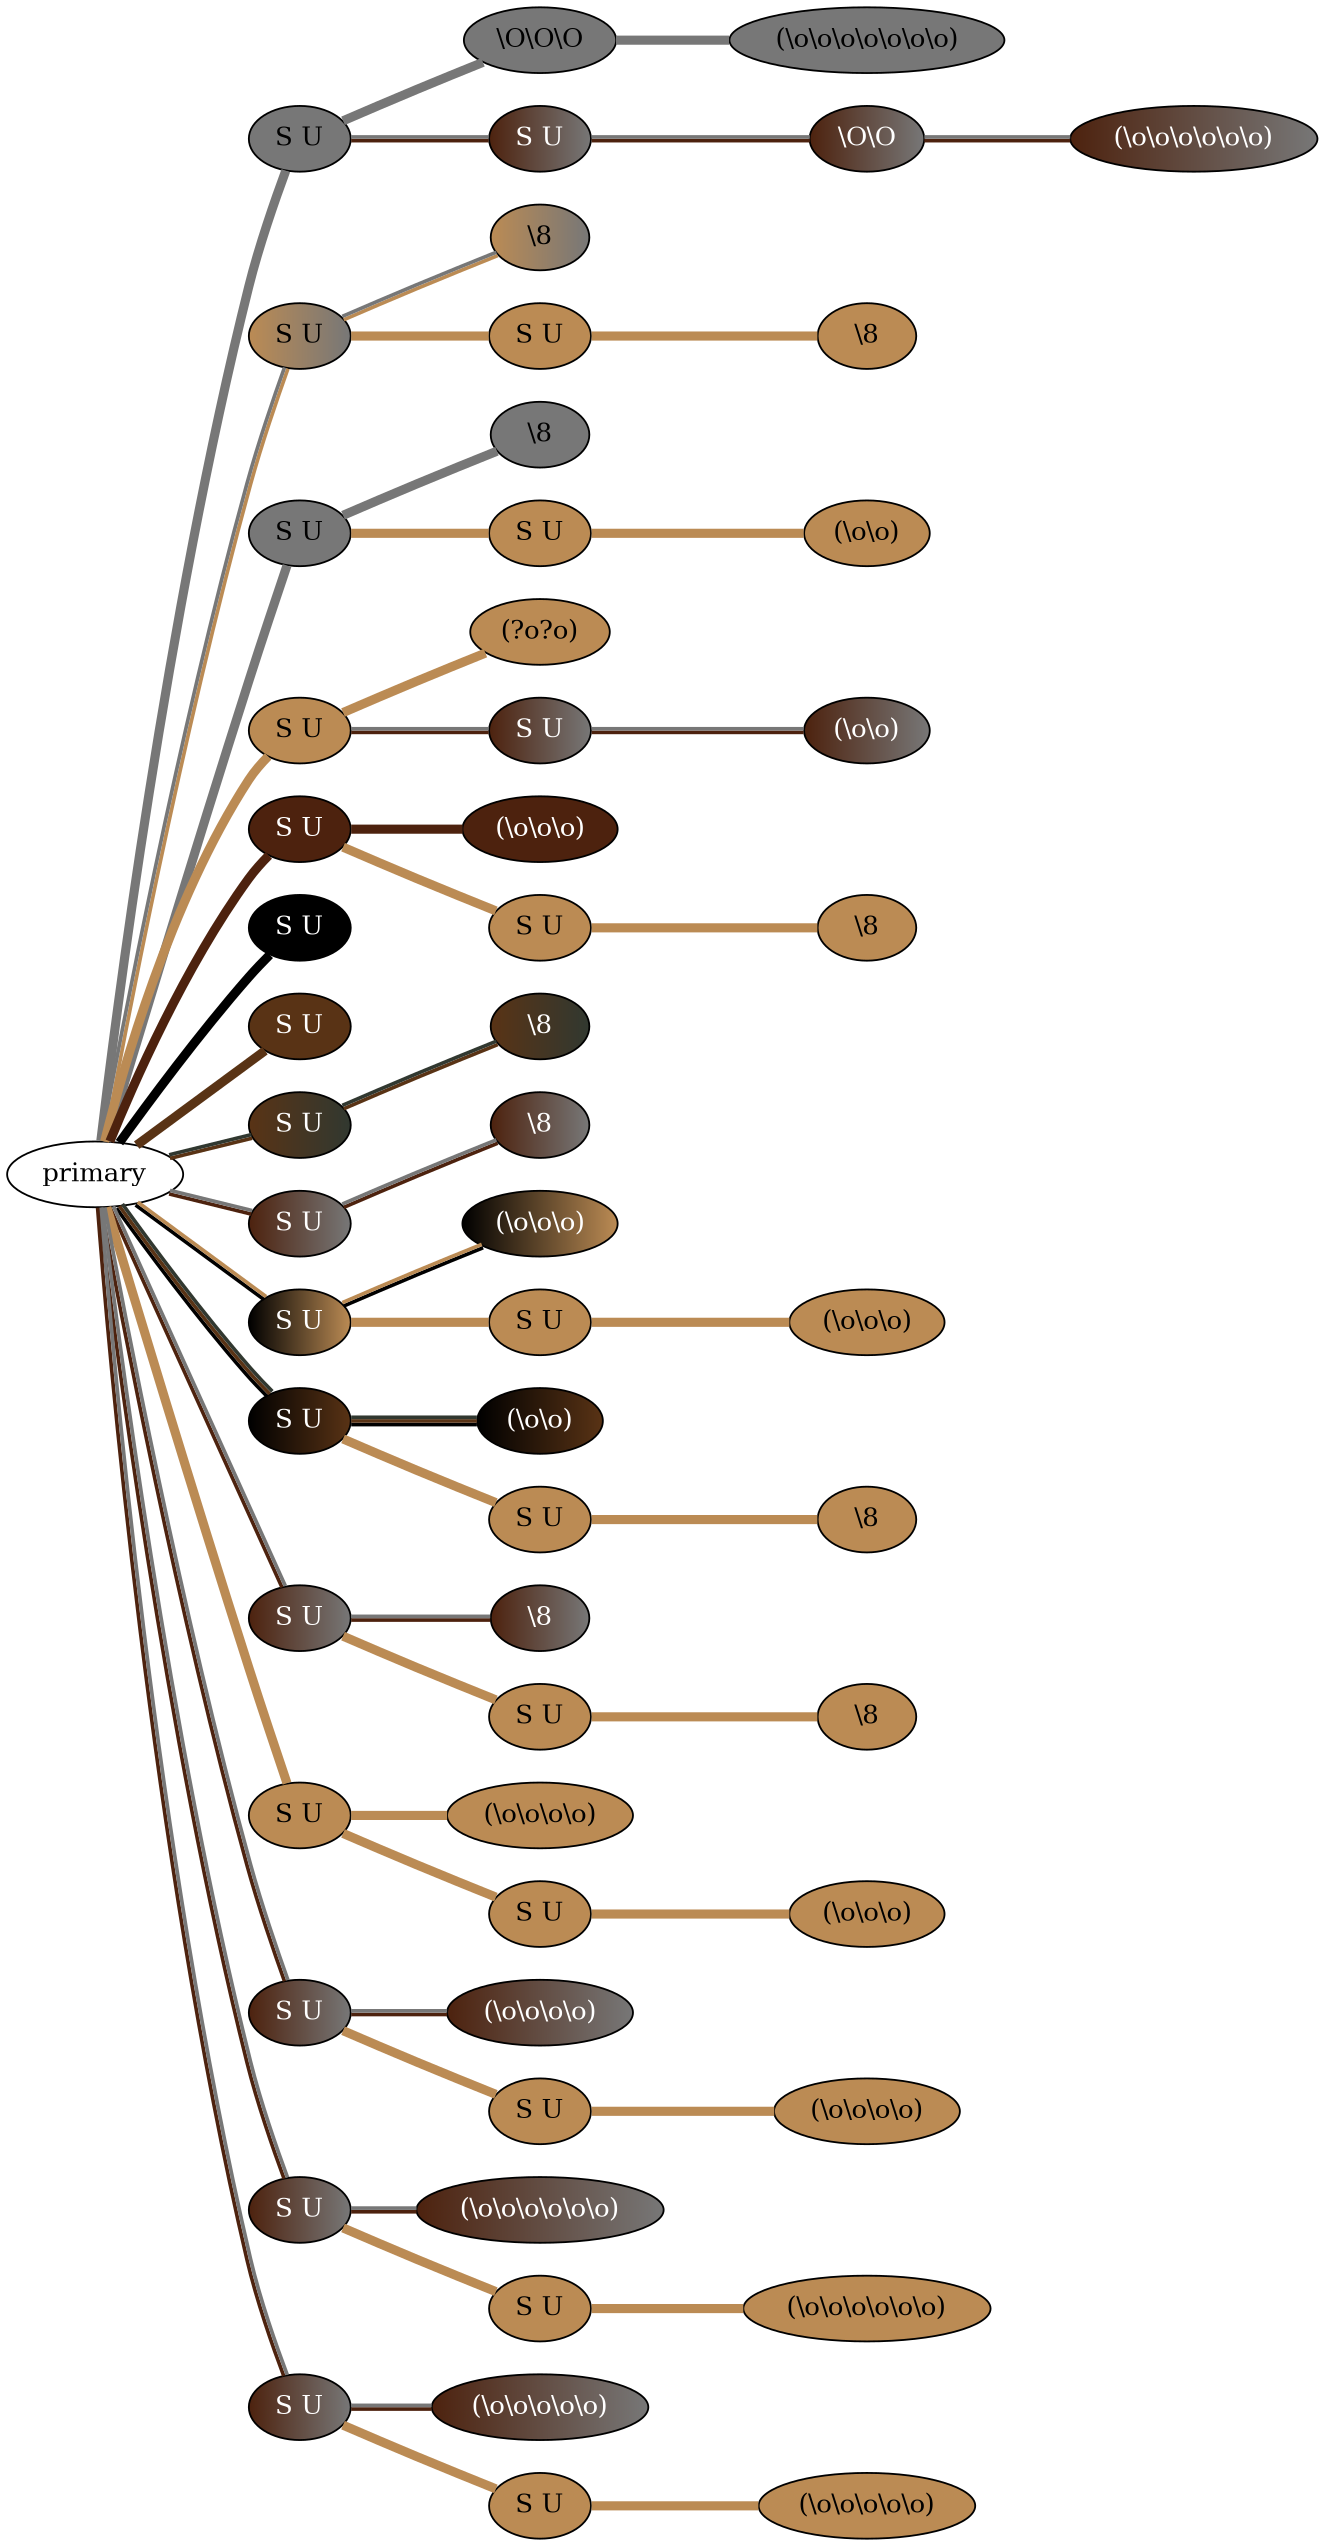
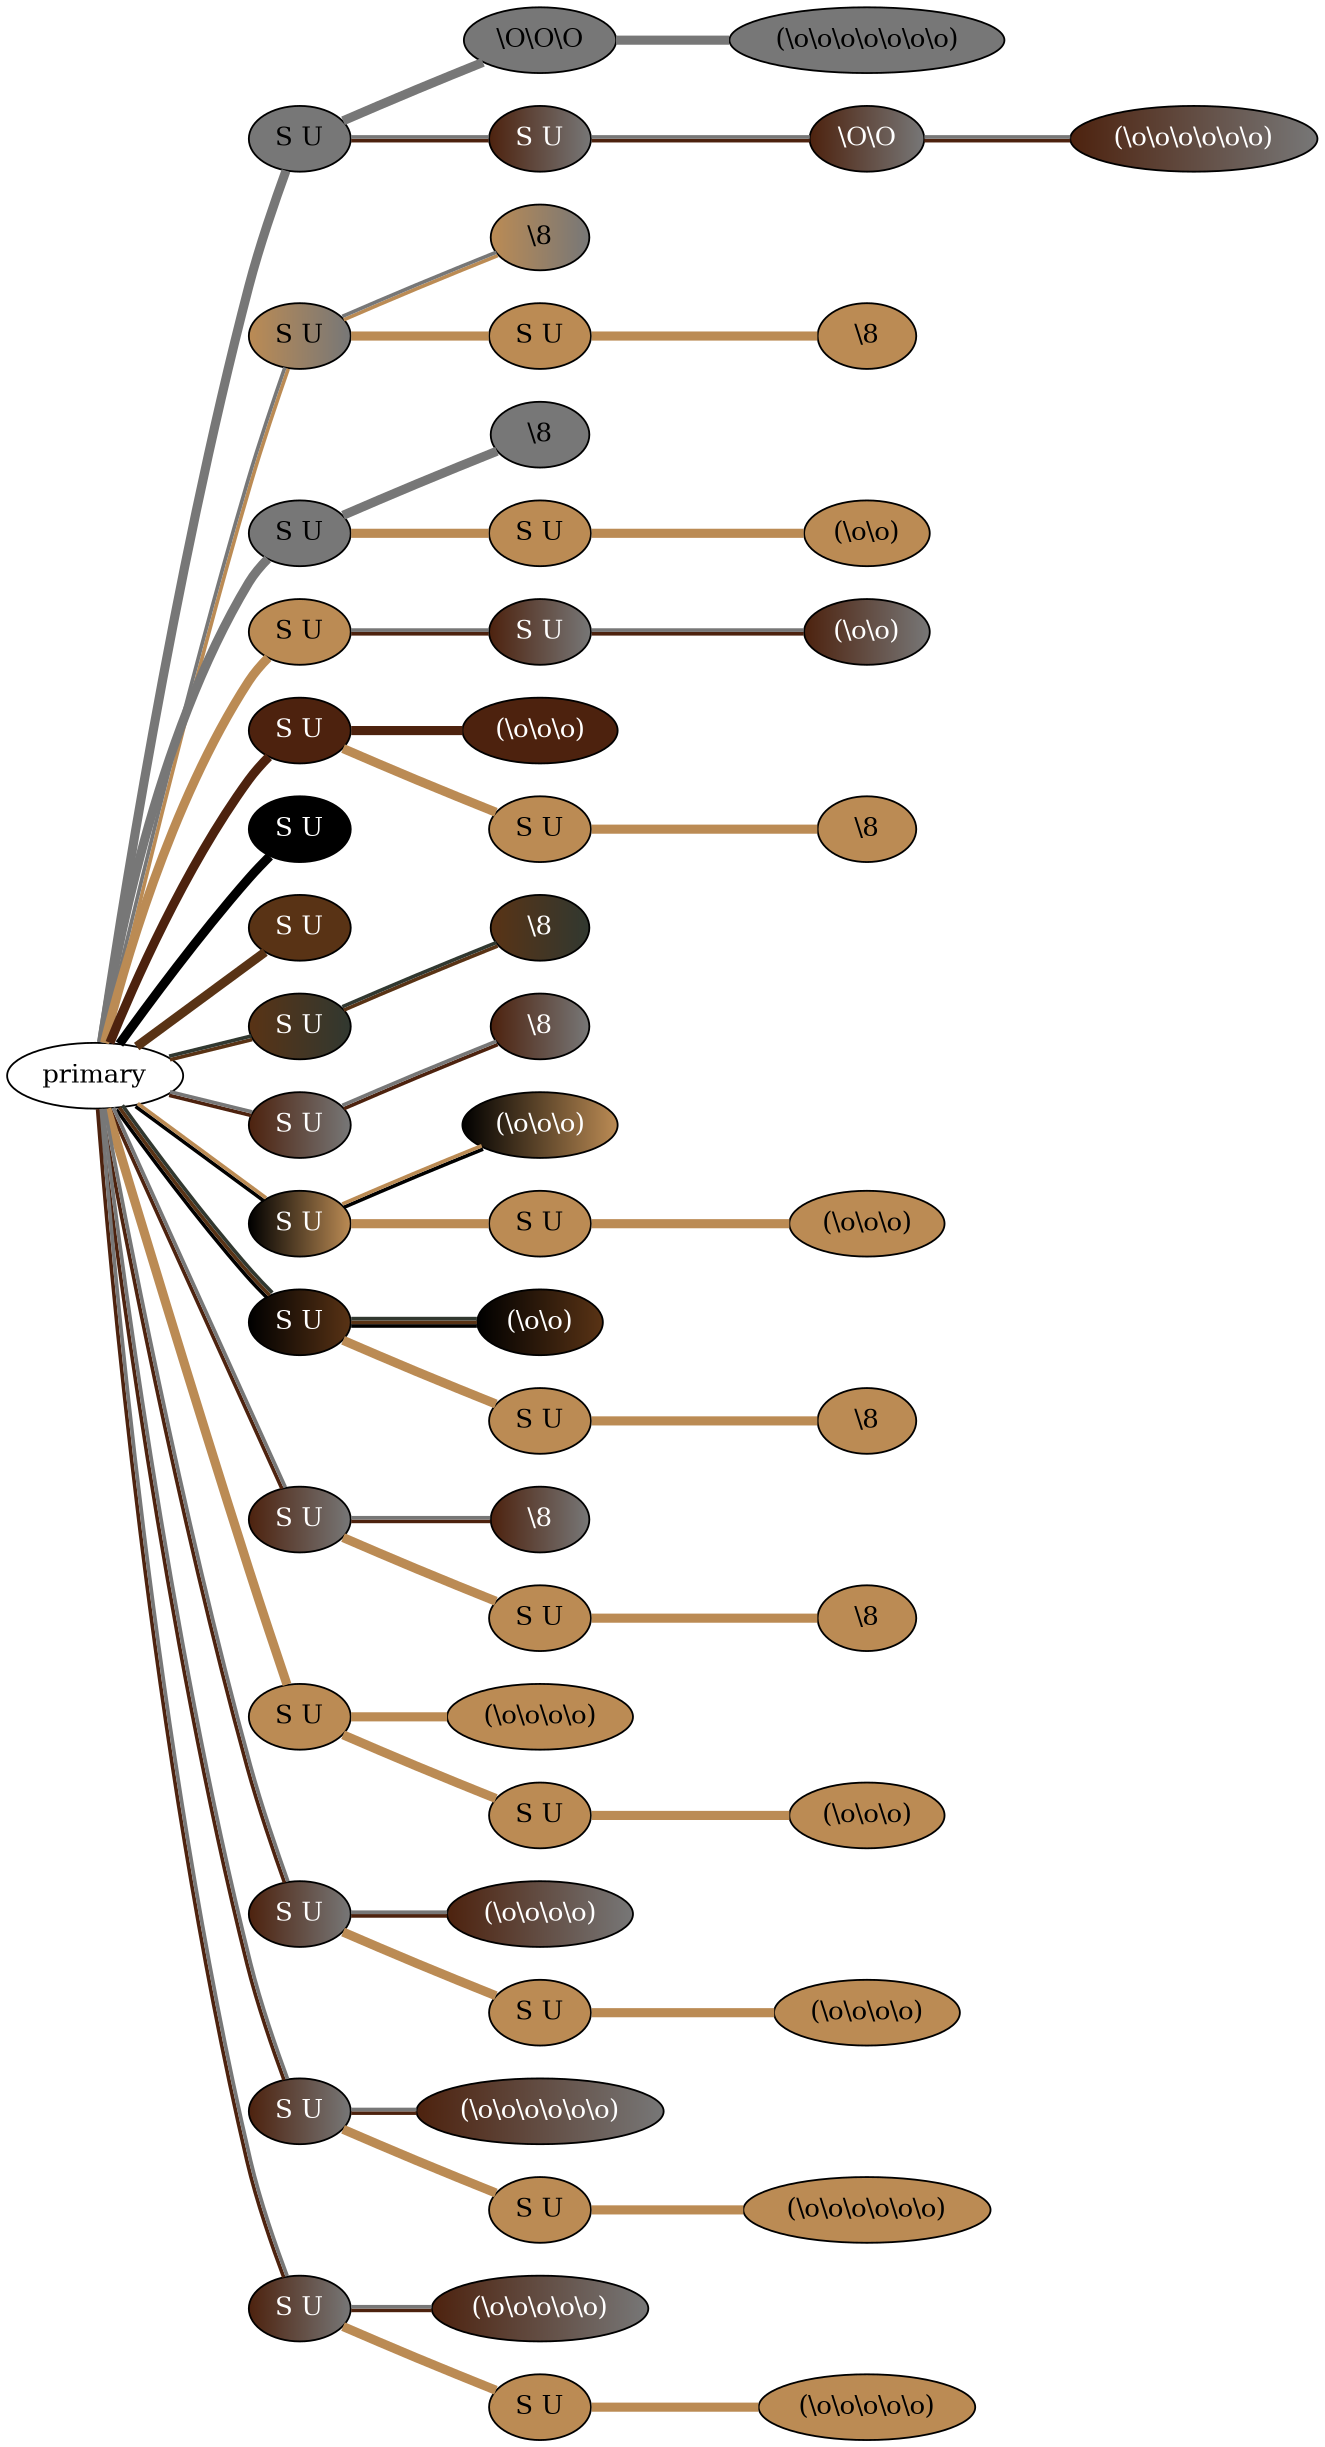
  graph {
    rankdir=LR
    node [fillcolor="#BB8B54" fontcolor="#000000" qtype=pendant_node style=filled]
    edge [color="#BB8B54" penwidth=5 qtype=knot_link]
    n1 [fillcolor="#777777" label="S U" pendant_attach=U pendant_colors="#777777" pendant_length=36.0 pendant_ply=S]
    n2 [fillcolor="#777777" knot_position=4.5 knot_spin=Z knot_type=S knot_value=3 label="\\O\\O\\O" qtype=knot_node]
    n3 [fillcolor="#4D220E:#777777" fontcolor="#ffffff" label="S U" pendant_attach=U pendant_colors="#4D220E:#777777" pendant_length=30.0 pendant_ply=S]
    primary [fillcolor="" fontcolor="" qtype="" style=""]
    n5 [fillcolor="#BB8B54:#777777" label="S U" pendant_attach=U pendant_colors="#BB8B54:#777777" pendant_length=42.0 pendant_ply=S]
    n6 [fillcolor="#777777" label="S U" pendant_attach=U pendant_colors="#777777" pendant_length=42.5 pendant_ply=S]
    n7 [label="S U" pendant_attach=U pendant_colors="#BB8B54" pendant_length=46.5 pendant_ply=S]
    n8 [fillcolor="#4D220E" fontcolor="#ffffff" label="S U" pendant_attach=U pendant_colors="#4D220E" pendant_length=39.0 pendant_ply=S]
    n9 [fillcolor="#000000" fontcolor="#ffffff" label="S U" pendant_attach=U pendant_colors="#000000" pendant_length=37.5 pendant_ply=S]
    n10 [fillcolor="#593315" fontcolor="#ffffff" label="S U" pendant_attach=U pendant_colors="#593315" pendant_length=50.5 pendant_ply=S]
    n11 [fillcolor="#593315:#313830" fontcolor="#ffffff" label="S U" pendant_attach=U pendant_colors="#593315:#313830" pendant_length=32.5 pendant_ply=S]
    n12 [fillcolor="#4D220E:#777777" fontcolor="#ffffff" label="S U" pendant_attach=U pendant_colors="#4D220E:#777777" pendant_length=45.5 pendant_ply=S]
    n13 [fillcolor="#000000:#BB8B54" fontcolor="#ffffff" label="S U" pendant_attach=U pendant_colors="#000000:#BB8B54" pendant_length=52.0 pendant_ply=S]
    n14 [fillcolor="#000000:#593315:#313830" fontcolor="#ffffff" label="S U" pendant_attach=U pendant_colors="#000000:#593315:#313830" pendant_length=42.5 pendant_ply=S]
    n15 [fillcolor="#4D220E:#777777" fontcolor="#ffffff" label="S U" pendant_attach=U pendant_colors="#4D220E:#777777" pendant_length=31.5 pendant_ply=S]
    n16 [label="S U" pendant_attach=U pendant_colors="#BB8B54" pendant_length=36.5 pendant_ply=S]
    n17 [fillcolor="#4D220E:#777777" fontcolor="#ffffff" label="S U" pendant_attach=U pendant_colors="#4D220E:#777777" pendant_length=32.5 pendant_ply=S]
    n18 [fillcolor="#4D220E:#777777" fontcolor="#ffffff" label="S U" pendant_attach=U pendant_colors="#4D220E:#777777" pendant_length=27.5 pendant_ply=S]
    n19 [fillcolor="#4D220E:#777777" fontcolor="#ffffff" label="S U" pendant_attach=U pendant_colors="#4D220E:#777777" pendant_length=27.5 pendant_ply=S]
    n20 [fillcolor="#777777" knot_position=16.5 knot_spin=Z knot_type=L knot_value=7 label="(\\o\\o\\o\\o\\o\\o\\o)" qtype=knot_node]
    n21 [fillcolor="#4D220E:#777777" fontcolor="#ffffff" knot_position=4.5 knot_spin=Z knot_type=S knot_value=2 label="\\O\\O" qtype=knot_node]
    n22 [fillcolor="#4D220E:#777777" fontcolor="#ffffff" knot_position=16.0 knot_spin=Z knot_type=L knot_value=6 label="(\\o\\o\\o\\o\\o\\o)" qtype=knot_node]
    n23 [fillcolor="#BB8B54:#777777" knot_position=15.0 knot_spin=Z knot_type=E knot_value=1 label="\\8" qtype=knot_node]
    n24 [label="S U" pendant_attach=U pendant_colors="#BB8B54" pendant_length=25.0 pendant_ply=S]
    n25 [knot_position=7.0 knot_spin=Z knot_type=E knot_value=1 label="\\8" qtype=knot_node]
    n26 [fillcolor="#777777" knot_position=15.0 knot_spin=Z knot_type=E knot_value=1 label="\\8" qtype=knot_node]
    n27 [label="S U" pendant_attach=U pendant_colors="#BB8B54" pendant_length=34.0 pendant_ply=S]
    n28 [knot_position=7.0 knot_spin=Z knot_type=L knot_value=2 label="(\\o\\o)" qtype=knot_node]
-   n29 [knot_position=14.5 knot_spin=U knot_type=L knot_value=2 label="(?o?o)" qtype=knot_node]
    n30 [fillcolor="#4D220E:#777777" fontcolor="#ffffff" label="S U" pendant_attach=U pendant_colors="#4D220E:#777777" pendant_length=36.0 pendant_ply=S]
    n31 [fillcolor="#4D220E:#777777" fontcolor="#ffffff" knot_position=7.5 knot_spin=Z knot_type=L knot_value=2 label="(\\o\\o)" qtype=knot_node]
    n32 [fillcolor="#4D220E" fontcolor="#ffffff" knot_position=14.5 knot_spin=Z knot_type=L knot_value=3 label="(\\o\\o\\o)" qtype=knot_node]
    n33 [label="S U" pendant_attach=U pendant_colors="#BB8B54" pendant_length=34.5 pendant_ply=S]
    n34 [knot_position=7.0 knot_spin=Z knot_type=E knot_value=1 label="\\8" qtype=knot_node]
    n35 [fillcolor="#593315:#313830" fontcolor="#ffffff" knot_position=14.0 knot_spin=Z knot_type=E knot_value=1 label="\\8" qtype=knot_node]
    n36 [fillcolor="#4D220E:#777777" fontcolor="#ffffff" knot_position=14.0 knot_spin=Z knot_type=E knot_value=1 label="\\8" qtype=knot_node]
    n37 [fillcolor="#000000:#BB8B54" fontcolor="#ffffff" knot_position=13.5 knot_spin=Z knot_type=L knot_value=3 label="(\\o\\o\\o)" qtype=knot_node]
    n38 [label="S U" pendant_attach=U pendant_colors="#BB8B54" pendant_length=35.0 pendant_ply=S]
    n39 [knot_position=7.0 knot_spin=Z knot_type=L knot_value=3 label="(\\o\\o\\o)" qtype=knot_node]
    n40 [fillcolor="#000000:#593315:#313830" fontcolor="#ffffff" knot_position=13.0 knot_spin=Z knot_type=L knot_value=2 label="(\\o\\o)" qtype=knot_node]
    n41 [label="S U" pendant_attach=U pendant_colors="#BB8B54" pendant_length=36.0 pendant_ply=S]
    n42 [knot_position=6.5 knot_spin=Z knot_type=E knot_value=1 label="\\8" qtype=knot_node]
    n43 [fillcolor="#4D220E:#777777" fontcolor="#ffffff" knot_position=12.5 knot_spin=Z knot_type=E knot_value=1 label="\\8" qtype=knot_node]
    n44 [label="S U" pendant_attach=U pendant_colors="#BB8B54" pendant_length=38.5 pendant_ply=S]
    n45 [knot_position=5.0 knot_spin=Z knot_type=E knot_value=1 label="\\8" qtype=knot_node]
    n46 [knot_position=12.0 knot_spin=Z knot_type=L knot_value=4 label="(\\o\\o\\o\\o)" qtype=knot_node]
    n47 [label="S U" pendant_attach=U pendant_colors="#BB8B54" pendant_length=35.5 pendant_ply=S]
    n48 [knot_position=4.5 knot_spin=Z knot_type=L knot_value=3 label="(\\o\\o\\o)" qtype=knot_node]
    n49 [fillcolor="#4D220E:#777777" fontcolor="#ffffff" knot_position=12.5 knot_spin=Z knot_type=L knot_value=4 label="(\\o\\o\\o\\o)" qtype=knot_node]
    n50 [label="S U" pendant_attach=U pendant_colors="#BB8B54" pendant_length=34.5 pendant_ply=S]
    n51 [knot_position=4.0 knot_spin=Z knot_type=L knot_value=4 label="(\\o\\o\\o\\o)" qtype=knot_node]
    n52 [fillcolor="#4D220E:#777777" fontcolor="#ffffff" knot_position=11.5 knot_spin=Z knot_type=L knot_value=6 label="(\\o\\o\\o\\o\\o\\o)" qtype=knot_node]
    n53 [label="S U" pendant_attach=U pendant_colors="#BB8B54" pendant_length=33.5 pendant_ply=S]
    n54 [knot_position=3.5 knot_spin=Z knot_type=L knot_value=6 label="(\\o\\o\\o\\o\\o\\o)" qtype=knot_node]
    n55 [fillcolor="#4D220E:#777777" fontcolor="#ffffff" knot_position=11.5 knot_spin=Z knot_type=L knot_value=5 label="(\\o\\o\\o\\o\\o)" qtype=knot_node]
    n56 [label="S U" pendant_attach=U pendant_colors="#BB8B54" pendant_length=33.5 pendant_ply=S]
    n57 [knot_position=3.5 knot_spin=Z knot_type=L knot_value=5 label="(\\o\\o\\o\\o\\o)" qtype=knot_node]
    n1 -- n2 [color="#777777"]
    n1 -- n3 [color="#4D220E:#777777" penwidth=2 qtype=pendant_link]
    n2 -- n20 [color="#777777"]
    n3 -- n21 [color="#4D220E:#777777" penwidth=2]
    primary -- n1 [color="#777777" qtype=pendant_link]
    primary -- n5 [color="#BB8B54:#777777" penwidth=2 qtype=pendant_link]
    primary -- n6 [color="#777777" qtype=pendant_link]
    primary -- n7 [qtype=pendant_link]
    primary -- n8 [color="#4D220E" qtype=pendant_link]
    primary -- n9 [color="#000000" qtype=pendant_link]
    primary -- n10 [color="#593315" qtype=pendant_link]
    primary -- n11 [color="#593315:#313830" penwidth=2 qtype=pendant_link]
    primary -- n12 [color="#4D220E:#777777" penwidth=2 qtype=pendant_link]
    primary -- n13 [color="#000000:#BB8B54" penwidth=2 qtype=pendant_link]
    primary -- n14 [color="#000000:#593315:#313830" penwidth=2 qtype=pendant_link]
    primary -- n15 [color="#4D220E:#777777" penwidth=2 qtype=pendant_link]
    primary -- n16 [qtype=pendant_link]
    primary -- n17 [color="#4D220E:#777777" penwidth=2 qtype=pendant_link]
    primary -- n18 [color="#4D220E:#777777" penwidth=2 qtype=pendant_link]
    primary -- n19 [color="#4D220E:#777777" penwidth=2 qtype=pendant_link]
    n5 -- n23 [color="#BB8B54:#777777" penwidth=2]
    n5 -- n24 [qtype=pendant_link]
    n6 -- n26 [color="#777777"]
    n6 -- n27 [qtype=pendant_link]
-   n7 -- n29
    n7 -- n30 [color="#4D220E:#777777" penwidth=2 qtype=pendant_link]
    n8 -- n32 [color="#4D220E"]
    n8 -- n33 [qtype=pendant_link]
    n11 -- n35 [color="#593315:#313830" penwidth=2]
    n12 -- n36 [color="#4D220E:#777777" penwidth=2]
    n13 -- n37 [color="#000000:#BB8B54" penwidth=2]
    n13 -- n38 [qtype=pendant_link]
    n14 -- n40 [color="#000000:#593315:#313830" penwidth=2]
    n14 -- n41 [qtype=pendant_link]
    n15 -- n43 [color="#4D220E:#777777" penwidth=2]
    n15 -- n44 [qtype=pendant_link]
    n16 -- n46
    n16 -- n47 [qtype=pendant_link]
    n17 -- n49 [color="#4D220E:#777777" penwidth=2]
    n17 -- n50 [qtype=pendant_link]
    n18 -- n52 [color="#4D220E:#777777" penwidth=2]
    n18 -- n53 [qtype=pendant_link]
    n19 -- n55 [color="#4D220E:#777777" penwidth=2]
    n19 -- n56 [qtype=pendant_link]
    n21 -- n22 [color="#4D220E:#777777" penwidth=2]
    n24 -- n25
    n27 -- n28
    n30 -- n31 [color="#4D220E:#777777" penwidth=2]
    n33 -- n34
    n38 -- n39
    n41 -- n42
    n44 -- n45
    n47 -- n48
    n50 -- n51
    n53 -- n54
    n56 -- n57
  }
